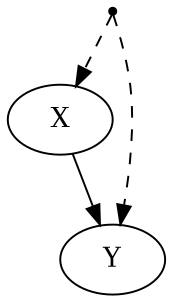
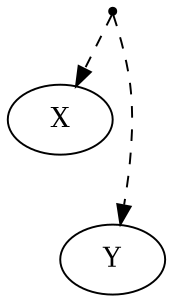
  digraph {
    node [shape=ellipse]
    edge [style=dashed]
    n1 [label=X]
    n2 [label=Y]
    Unobserved_0 [shape=point]
-   n1 -> n2 [style=""]
    Unobserved_0 -> n1
    Unobserved_0 -> n2
  }
